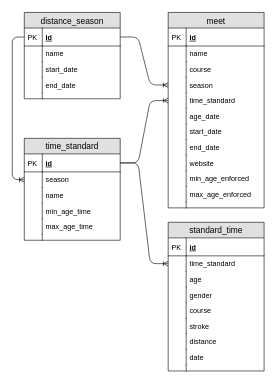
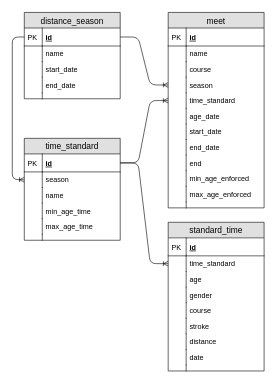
  <mxCell id="0" />
  <mxCell id="1" parent="0" />
  <mxCell id="2" value="distance_season" style="swimlane;fontStyle=0;childLayout=stackLayout;horizontal=1;startSize=26;fillColor=#e0e0e0;horizontalStack=0;resizeParent=1;resizeParentMax=0;resizeLast=0;collapsible=1;marginBottom=0;swimlaneFillColor=#ffffff;align=center;fontSize=14;" vertex="1" parent="1"><mxGeometry x="40" y="20" width="160" height="144" as="geometry" /></mxCell>
  <mxCell id="3" value="id" style="shape=partialRectangle;top=0;left=0;right=0;bottom=1;align=left;verticalAlign=middle;fillColor=none;spacingLeft=34;spacingRight=4;overflow=hidden;rotatable=0;points=[[0,0.5],[1,0.5]];portConstraint=eastwest;dropTarget=0;fontStyle=5;fontSize=12;" vertex="1" parent="2"><mxGeometry y="26" width="160" height="30" as="geometry" /></mxCell>
  <mxCell id="4" value="PK" style="shape=partialRectangle;top=0;left=0;bottom=0;fillColor=none;align=left;verticalAlign=middle;spacingLeft=4;spacingRight=4;overflow=hidden;rotatable=0;points=[];portConstraint=eastwest;part=1;fontSize=12;" vertex="1" connectable="0" parent="3"><mxGeometry width="30" height="30" as="geometry" /></mxCell>
  <mxCell id="5" value="name" style="shape=partialRectangle;top=0;left=0;right=0;bottom=0;align=left;verticalAlign=top;fillColor=none;spacingLeft=34;spacingRight=4;overflow=hidden;rotatable=0;points=[[0,0.5],[1,0.5]];portConstraint=eastwest;dropTarget=0;fontSize=12;" vertex="1" parent="2"><mxGeometry y="56" width="160" height="26" as="geometry" /></mxCell>
  <mxCell id="6" value="" style="shape=partialRectangle;top=0;left=0;bottom=0;fillColor=none;align=left;verticalAlign=top;spacingLeft=4;spacingRight=4;overflow=hidden;rotatable=0;points=[];portConstraint=eastwest;part=1;fontSize=12;" vertex="1" connectable="0" parent="5"><mxGeometry width="30" height="26" as="geometry" /></mxCell>
  <mxCell id="7" value="start_date" style="shape=partialRectangle;top=0;left=0;right=0;bottom=0;align=left;verticalAlign=top;fillColor=none;spacingLeft=34;spacingRight=4;overflow=hidden;rotatable=0;points=[[0,0.5],[1,0.5]];portConstraint=eastwest;dropTarget=0;fontSize=12;" vertex="1" parent="2"><mxGeometry y="82" width="160" height="26" as="geometry" /></mxCell>
  <mxCell id="8" value="" style="shape=partialRectangle;top=0;left=0;bottom=0;fillColor=none;align=left;verticalAlign=top;spacingLeft=4;spacingRight=4;overflow=hidden;rotatable=0;points=[];portConstraint=eastwest;part=1;fontSize=12;" vertex="1" connectable="0" parent="7"><mxGeometry width="30" height="26" as="geometry" /></mxCell>
  <mxCell id="9" value="end_date" style="shape=partialRectangle;top=0;left=0;right=0;bottom=0;align=left;verticalAlign=top;fillColor=none;spacingLeft=34;spacingRight=4;overflow=hidden;rotatable=0;points=[[0,0.5],[1,0.5]];portConstraint=eastwest;dropTarget=0;fontSize=12;" vertex="1" parent="2"><mxGeometry y="108" width="160" height="26" as="geometry" /></mxCell>
  <mxCell id="10" value="" style="shape=partialRectangle;top=0;left=0;bottom=0;fillColor=none;align=left;verticalAlign=top;spacingLeft=4;spacingRight=4;overflow=hidden;rotatable=0;points=[];portConstraint=eastwest;part=1;fontSize=12;" vertex="1" connectable="0" parent="9"><mxGeometry width="30" height="26" as="geometry" /></mxCell>
  <mxCell id="11" value="" style="shape=partialRectangle;top=0;left=0;right=0;bottom=0;align=left;verticalAlign=top;fillColor=none;spacingLeft=34;spacingRight=4;overflow=hidden;rotatable=0;points=[[0,0.5],[1,0.5]];portConstraint=eastwest;dropTarget=0;fontSize=12;" vertex="1" parent="2"><mxGeometry y="134" width="160" height="10" as="geometry" /></mxCell>
  <mxCell id="12" value="" style="shape=partialRectangle;top=0;left=0;bottom=0;fillColor=none;align=left;verticalAlign=top;spacingLeft=4;spacingRight=4;overflow=hidden;rotatable=0;points=[];portConstraint=eastwest;part=1;fontSize=12;" vertex="1" connectable="0" parent="11"><mxGeometry width="30" height="10" as="geometry" /></mxCell>
  <mxCell id="13" value="time_standard" style="swimlane;fontStyle=0;childLayout=stackLayout;horizontal=1;startSize=26;fillColor=#e0e0e0;horizontalStack=0;resizeParent=1;resizeParentMax=0;resizeLast=0;collapsible=1;marginBottom=0;swimlaneFillColor=#ffffff;align=center;fontSize=14;" vertex="1" parent="1"><mxGeometry x="40" y="230" width="160" height="170" as="geometry" /></mxCell>
  <mxCell id="14" value="id" style="shape=partialRectangle;top=0;left=0;right=0;bottom=1;align=left;verticalAlign=middle;fillColor=none;spacingLeft=34;spacingRight=4;overflow=hidden;rotatable=0;points=[[0,0.5],[1,0.5]];portConstraint=eastwest;dropTarget=0;fontStyle=5;fontSize=12;" vertex="1" parent="13"><mxGeometry y="26" width="160" height="30" as="geometry" /></mxCell>
  <mxCell id="15" value="PK" style="shape=partialRectangle;top=0;left=0;bottom=0;fillColor=none;align=left;verticalAlign=middle;spacingLeft=4;spacingRight=4;overflow=hidden;rotatable=0;points=[];portConstraint=eastwest;part=1;fontSize=12;" vertex="1" connectable="0" parent="14"><mxGeometry width="30" height="30" as="geometry" /></mxCell>
  <mxCell id="16" value="season" style="shape=partialRectangle;top=0;left=0;right=0;bottom=0;align=left;verticalAlign=top;fillColor=none;spacingLeft=34;spacingRight=4;overflow=hidden;rotatable=0;points=[[0,0.5],[1,0.5]];portConstraint=eastwest;dropTarget=0;fontSize=12;" vertex="1" parent="13"><mxGeometry y="56" width="160" height="26" as="geometry" /></mxCell>
  <mxCell id="17" value="" style="shape=partialRectangle;top=0;left=0;bottom=0;fillColor=none;align=left;verticalAlign=top;spacingLeft=4;spacingRight=4;overflow=hidden;rotatable=0;points=[];portConstraint=eastwest;part=1;fontSize=12;" vertex="1" connectable="0" parent="16"><mxGeometry width="30" height="26" as="geometry" /></mxCell>
  <mxCell id="18" value="name" style="shape=partialRectangle;top=0;left=0;right=0;bottom=0;align=left;verticalAlign=top;fillColor=none;spacingLeft=34;spacingRight=4;overflow=hidden;rotatable=0;points=[[0,0.5],[1,0.5]];portConstraint=eastwest;dropTarget=0;fontSize=12;" vertex="1" parent="13"><mxGeometry y="82" width="160" height="26" as="geometry" /></mxCell>
  <mxCell id="19" value="" style="shape=partialRectangle;top=0;left=0;bottom=0;fillColor=none;align=left;verticalAlign=top;spacingLeft=4;spacingRight=4;overflow=hidden;rotatable=0;points=[];portConstraint=eastwest;part=1;fontSize=12;" vertex="1" connectable="0" parent="18"><mxGeometry width="30" height="26" as="geometry" /></mxCell>
  <mxCell id="20" value="min_age_time" style="shape=partialRectangle;top=0;left=0;right=0;bottom=0;align=left;verticalAlign=top;fillColor=none;spacingLeft=34;spacingRight=4;overflow=hidden;rotatable=0;points=[[0,0.5],[1,0.5]];portConstraint=eastwest;dropTarget=0;fontSize=12;" vertex="1" parent="13"><mxGeometry y="108" width="160" height="26" as="geometry" /></mxCell>
  <mxCell id="21" value="" style="shape=partialRectangle;top=0;left=0;bottom=0;fillColor=none;align=left;verticalAlign=top;spacingLeft=4;spacingRight=4;overflow=hidden;rotatable=0;points=[];portConstraint=eastwest;part=1;fontSize=12;" vertex="1" connectable="0" parent="20"><mxGeometry width="30" height="26" as="geometry" /></mxCell>
  <mxCell id="22" value="max_age_time" style="shape=partialRectangle;top=0;left=0;right=0;bottom=0;align=left;verticalAlign=top;fillColor=none;spacingLeft=34;spacingRight=4;overflow=hidden;rotatable=0;points=[[0,0.5],[1,0.5]];portConstraint=eastwest;dropTarget=0;fontSize=12;" vertex="1" parent="13"><mxGeometry y="134" width="160" height="26" as="geometry" /></mxCell>
  <mxCell id="23" value="" style="shape=partialRectangle;top=0;left=0;bottom=0;fillColor=none;align=left;verticalAlign=top;spacingLeft=4;spacingRight=4;overflow=hidden;rotatable=0;points=[];portConstraint=eastwest;part=1;fontSize=12;" vertex="1" connectable="0" parent="22"><mxGeometry width="30" height="26" as="geometry" /></mxCell>
  <mxCell id="24" value="" style="shape=partialRectangle;top=0;left=0;right=0;bottom=0;align=left;verticalAlign=top;fillColor=none;spacingLeft=34;spacingRight=4;overflow=hidden;rotatable=0;points=[[0,0.5],[1,0.5]];portConstraint=eastwest;dropTarget=0;fontSize=12;" vertex="1" parent="13"><mxGeometry y="160" width="160" height="10" as="geometry" /></mxCell>
  <mxCell id="25" value="" style="shape=partialRectangle;top=0;left=0;bottom=0;fillColor=none;align=left;verticalAlign=top;spacingLeft=4;spacingRight=4;overflow=hidden;rotatable=0;points=[];portConstraint=eastwest;part=1;fontSize=12;" vertex="1" connectable="0" parent="24"><mxGeometry width="30" height="10" as="geometry" /></mxCell>
  <mxCell id="26" value="standard_time" style="swimlane;fontStyle=0;childLayout=stackLayout;horizontal=1;startSize=26;fillColor=#e0e0e0;horizontalStack=0;resizeParent=1;resizeParentMax=0;resizeLast=0;collapsible=1;marginBottom=0;swimlaneFillColor=#ffffff;align=center;fontSize=14;" vertex="1" parent="1"><mxGeometry x="280" y="370" width="160" height="248" as="geometry" /></mxCell>
  <mxCell id="27" value="id" style="shape=partialRectangle;top=0;left=0;right=0;bottom=1;align=left;verticalAlign=middle;fillColor=none;spacingLeft=34;spacingRight=4;overflow=hidden;rotatable=0;points=[[0,0.5],[1,0.5]];portConstraint=eastwest;dropTarget=0;fontStyle=5;fontSize=12;" vertex="1" parent="26"><mxGeometry y="26" width="160" height="30" as="geometry" /></mxCell>
  <mxCell id="28" value="PK" style="shape=partialRectangle;top=0;left=0;bottom=0;fillColor=none;align=left;verticalAlign=middle;spacingLeft=4;spacingRight=4;overflow=hidden;rotatable=0;points=[];portConstraint=eastwest;part=1;fontSize=12;" vertex="1" connectable="0" parent="27"><mxGeometry width="30" height="30" as="geometry" /></mxCell>
  <mxCell id="29" value="time_standard" style="shape=partialRectangle;top=0;left=0;right=0;bottom=0;align=left;verticalAlign=top;fillColor=none;spacingLeft=34;spacingRight=4;overflow=hidden;rotatable=0;points=[[0,0.5],[1,0.5]];portConstraint=eastwest;dropTarget=0;fontSize=12;" vertex="1" parent="26"><mxGeometry y="56" width="160" height="26" as="geometry" /></mxCell>
  <mxCell id="30" value="" style="shape=partialRectangle;top=0;left=0;bottom=0;fillColor=none;align=left;verticalAlign=top;spacingLeft=4;spacingRight=4;overflow=hidden;rotatable=0;points=[];portConstraint=eastwest;part=1;fontSize=12;" vertex="1" connectable="0" parent="29"><mxGeometry width="30" height="26" as="geometry" /></mxCell>
  <mxCell id="31" value="age" style="shape=partialRectangle;top=0;left=0;right=0;bottom=0;align=left;verticalAlign=top;fillColor=none;spacingLeft=34;spacingRight=4;overflow=hidden;rotatable=0;points=[[0,0.5],[1,0.5]];portConstraint=eastwest;dropTarget=0;fontSize=12;" vertex="1" parent="26"><mxGeometry y="82" width="160" height="26" as="geometry" /></mxCell>
  <mxCell id="32" value="" style="shape=partialRectangle;top=0;left=0;bottom=0;fillColor=none;align=left;verticalAlign=top;spacingLeft=4;spacingRight=4;overflow=hidden;rotatable=0;points=[];portConstraint=eastwest;part=1;fontSize=12;" vertex="1" connectable="0" parent="31"><mxGeometry width="30" height="26" as="geometry" /></mxCell>
  <mxCell id="33" value="gender" style="shape=partialRectangle;top=0;left=0;right=0;bottom=0;align=left;verticalAlign=top;fillColor=none;spacingLeft=34;spacingRight=4;overflow=hidden;rotatable=0;points=[[0,0.5],[1,0.5]];portConstraint=eastwest;dropTarget=0;fontSize=12;" vertex="1" parent="26"><mxGeometry y="108" width="160" height="26" as="geometry" /></mxCell>
  <mxCell id="34" value="" style="shape=partialRectangle;top=0;left=0;bottom=0;fillColor=none;align=left;verticalAlign=top;spacingLeft=4;spacingRight=4;overflow=hidden;rotatable=0;points=[];portConstraint=eastwest;part=1;fontSize=12;" vertex="1" connectable="0" parent="33"><mxGeometry width="30" height="26" as="geometry" /></mxCell>
  <mxCell id="35" value="course" style="shape=partialRectangle;top=0;left=0;right=0;bottom=0;align=left;verticalAlign=top;fillColor=none;spacingLeft=34;spacingRight=4;overflow=hidden;rotatable=0;points=[[0,0.5],[1,0.5]];portConstraint=eastwest;dropTarget=0;fontSize=12;" vertex="1" parent="26"><mxGeometry y="134" width="160" height="26" as="geometry" /></mxCell>
  <mxCell id="36" value="" style="shape=partialRectangle;top=0;left=0;bottom=0;fillColor=none;align=left;verticalAlign=top;spacingLeft=4;spacingRight=4;overflow=hidden;rotatable=0;points=[];portConstraint=eastwest;part=1;fontSize=12;" vertex="1" connectable="0" parent="35"><mxGeometry width="30" height="26" as="geometry" /></mxCell>
  <mxCell id="37" value="stroke" style="shape=partialRectangle;top=0;left=0;right=0;bottom=0;align=left;verticalAlign=top;fillColor=none;spacingLeft=34;spacingRight=4;overflow=hidden;rotatable=0;points=[[0,0.5],[1,0.5]];portConstraint=eastwest;dropTarget=0;fontSize=12;" vertex="1" parent="26"><mxGeometry y="160" width="160" height="26" as="geometry" /></mxCell>
  <mxCell id="38" value="" style="shape=partialRectangle;top=0;left=0;bottom=0;fillColor=none;align=left;verticalAlign=top;spacingLeft=4;spacingRight=4;overflow=hidden;rotatable=0;points=[];portConstraint=eastwest;part=1;fontSize=12;" vertex="1" connectable="0" parent="37"><mxGeometry width="30" height="26" as="geometry" /></mxCell>
  <mxCell id="39" value="distance" style="shape=partialRectangle;top=0;left=0;right=0;bottom=0;align=left;verticalAlign=top;fillColor=none;spacingLeft=34;spacingRight=4;overflow=hidden;rotatable=0;points=[[0,0.5],[1,0.5]];portConstraint=eastwest;dropTarget=0;fontSize=12;" vertex="1" parent="26"><mxGeometry y="186" width="160" height="26" as="geometry" /></mxCell>
  <mxCell id="40" value="" style="shape=partialRectangle;top=0;left=0;bottom=0;fillColor=none;align=left;verticalAlign=top;spacingLeft=4;spacingRight=4;overflow=hidden;rotatable=0;points=[];portConstraint=eastwest;part=1;fontSize=12;" vertex="1" connectable="0" parent="39"><mxGeometry width="30" height="26" as="geometry" /></mxCell>
  <mxCell id="41" value="date" style="shape=partialRectangle;top=0;left=0;right=0;bottom=0;align=left;verticalAlign=top;fillColor=none;spacingLeft=34;spacingRight=4;overflow=hidden;rotatable=0;points=[[0,0.5],[1,0.5]];portConstraint=eastwest;dropTarget=0;fontSize=12;" vertex="1" parent="26"><mxGeometry y="212" width="160" height="26" as="geometry" /></mxCell>
  <mxCell id="42" value="" style="shape=partialRectangle;top=0;left=0;bottom=0;fillColor=none;align=left;verticalAlign=top;spacingLeft=4;spacingRight=4;overflow=hidden;rotatable=0;points=[];portConstraint=eastwest;part=1;fontSize=12;" vertex="1" connectable="0" parent="41"><mxGeometry width="30" height="26" as="geometry" /></mxCell>
  <mxCell id="43" value="" style="shape=partialRectangle;top=0;left=0;right=0;bottom=0;align=left;verticalAlign=top;fillColor=none;spacingLeft=34;spacingRight=4;overflow=hidden;rotatable=0;points=[[0,0.5],[1,0.5]];portConstraint=eastwest;dropTarget=0;fontSize=12;" vertex="1" parent="26"><mxGeometry y="238" width="160" height="10" as="geometry" /></mxCell>
  <mxCell id="44" value="" style="shape=partialRectangle;top=0;left=0;bottom=0;fillColor=none;align=left;verticalAlign=top;spacingLeft=4;spacingRight=4;overflow=hidden;rotatable=0;points=[];portConstraint=eastwest;part=1;fontSize=12;" vertex="1" connectable="0" parent="43"><mxGeometry width="30" height="10" as="geometry" /></mxCell>
  <mxCell id="45" value="meet" style="swimlane;fontStyle=0;childLayout=stackLayout;horizontal=1;startSize=26;fillColor=#e0e0e0;horizontalStack=0;resizeParent=1;resizeParentMax=0;resizeLast=0;collapsible=1;marginBottom=0;swimlaneFillColor=#ffffff;align=center;fontSize=14;" vertex="1" parent="1"><mxGeometry x="280" y="20" width="160" height="326" as="geometry" /></mxCell>
  <mxCell id="46" value="id" style="shape=partialRectangle;top=0;left=0;right=0;bottom=1;align=left;verticalAlign=middle;fillColor=none;spacingLeft=34;spacingRight=4;overflow=hidden;rotatable=0;points=[[0,0.5],[1,0.5]];portConstraint=eastwest;dropTarget=0;fontStyle=5;fontSize=12;" vertex="1" parent="45"><mxGeometry y="26" width="160" height="30" as="geometry" /></mxCell>
  <mxCell id="47" value="PK" style="shape=partialRectangle;top=0;left=0;bottom=0;fillColor=none;align=left;verticalAlign=middle;spacingLeft=4;spacingRight=4;overflow=hidden;rotatable=0;points=[];portConstraint=eastwest;part=1;fontSize=12;" vertex="1" connectable="0" parent="46"><mxGeometry width="30" height="30" as="geometry" /></mxCell>
  <mxCell id="48" value="name" style="shape=partialRectangle;top=0;left=0;right=0;bottom=0;align=left;verticalAlign=top;fillColor=none;spacingLeft=34;spacingRight=4;overflow=hidden;rotatable=0;points=[[0,0.5],[1,0.5]];portConstraint=eastwest;dropTarget=0;fontSize=12;" vertex="1" parent="45"><mxGeometry y="56" width="160" height="26" as="geometry" /></mxCell>
  <mxCell id="49" value="" style="shape=partialRectangle;top=0;left=0;bottom=0;fillColor=none;align=left;verticalAlign=top;spacingLeft=4;spacingRight=4;overflow=hidden;rotatable=0;points=[];portConstraint=eastwest;part=1;fontSize=12;" vertex="1" connectable="0" parent="48"><mxGeometry width="30" height="26" as="geometry" /></mxCell>
  <mxCell id="50" value="course" style="shape=partialRectangle;top=0;left=0;right=0;bottom=0;align=left;verticalAlign=top;fillColor=none;spacingLeft=34;spacingRight=4;overflow=hidden;rotatable=0;points=[[0,0.5],[1,0.5]];portConstraint=eastwest;dropTarget=0;fontSize=12;" vertex="1" parent="45"><mxGeometry y="82" width="160" height="26" as="geometry" /></mxCell>
  <mxCell id="51" value="" style="shape=partialRectangle;top=0;left=0;bottom=0;fillColor=none;align=left;verticalAlign=top;spacingLeft=4;spacingRight=4;overflow=hidden;rotatable=0;points=[];portConstraint=eastwest;part=1;fontSize=12;" vertex="1" connectable="0" parent="50"><mxGeometry width="30" height="26" as="geometry" /></mxCell>
  <mxCell id="52" value="season" style="shape=partialRectangle;top=0;left=0;right=0;bottom=0;align=left;verticalAlign=top;fillColor=none;spacingLeft=34;spacingRight=4;overflow=hidden;rotatable=0;points=[[0,0.5],[1,0.5]];portConstraint=eastwest;dropTarget=0;fontSize=12;" vertex="1" parent="45"><mxGeometry y="108" width="160" height="26" as="geometry" /></mxCell>
  <mxCell id="53" value="" style="shape=partialRectangle;top=0;left=0;bottom=0;fillColor=none;align=left;verticalAlign=top;spacingLeft=4;spacingRight=4;overflow=hidden;rotatable=0;points=[];portConstraint=eastwest;part=1;fontSize=12;" vertex="1" connectable="0" parent="52"><mxGeometry width="30" height="26" as="geometry" /></mxCell>
  <mxCell id="54" value="time_standard" style="shape=partialRectangle;top=0;left=0;right=0;bottom=0;align=left;verticalAlign=top;fillColor=none;spacingLeft=34;spacingRight=4;overflow=hidden;rotatable=0;points=[[0,0.5],[1,0.5]];portConstraint=eastwest;dropTarget=0;fontSize=12;" vertex="1" parent="45"><mxGeometry y="134" width="160" height="26" as="geometry" /></mxCell>
  <mxCell id="55" value="" style="shape=partialRectangle;top=0;left=0;bottom=0;fillColor=none;align=left;verticalAlign=top;spacingLeft=4;spacingRight=4;overflow=hidden;rotatable=0;points=[];portConstraint=eastwest;part=1;fontSize=12;" vertex="1" connectable="0" parent="54"><mxGeometry width="30" height="26" as="geometry" /></mxCell>
  <mxCell id="56" value="age_date" style="shape=partialRectangle;top=0;left=0;right=0;bottom=0;align=left;verticalAlign=top;fillColor=none;spacingLeft=34;spacingRight=4;overflow=hidden;rotatable=0;points=[[0,0.5],[1,0.5]];portConstraint=eastwest;dropTarget=0;fontSize=12;" vertex="1" parent="45"><mxGeometry y="160" width="160" height="26" as="geometry" /></mxCell>
  <mxCell id="57" value="" style="shape=partialRectangle;top=0;left=0;bottom=0;fillColor=none;align=left;verticalAlign=top;spacingLeft=4;spacingRight=4;overflow=hidden;rotatable=0;points=[];portConstraint=eastwest;part=1;fontSize=12;" vertex="1" connectable="0" parent="56"><mxGeometry width="30" height="26" as="geometry" /></mxCell>
  <mxCell id="58" value="start_date" style="shape=partialRectangle;top=0;left=0;right=0;bottom=0;align=left;verticalAlign=top;fillColor=none;spacingLeft=34;spacingRight=4;overflow=hidden;rotatable=0;points=[[0,0.5],[1,0.5]];portConstraint=eastwest;dropTarget=0;fontSize=12;" vertex="1" parent="45"><mxGeometry y="186" width="160" height="26" as="geometry" /></mxCell>
  <mxCell id="59" value="" style="shape=partialRectangle;top=0;left=0;bottom=0;fillColor=none;align=left;verticalAlign=top;spacingLeft=4;spacingRight=4;overflow=hidden;rotatable=0;points=[];portConstraint=eastwest;part=1;fontSize=12;" vertex="1" connectable="0" parent="58"><mxGeometry width="30" height="26" as="geometry" /></mxCell>
  <mxCell id="60" value="end_date" style="shape=partialRectangle;top=0;left=0;right=0;bottom=0;align=left;verticalAlign=top;fillColor=none;spacingLeft=34;spacingRight=4;overflow=hidden;rotatable=0;points=[[0,0.5],[1,0.5]];portConstraint=eastwest;dropTarget=0;fontSize=12;" vertex="1" parent="45"><mxGeometry y="212" width="160" height="26" as="geometry" /></mxCell>
  <mxCell id="61" value="" style="shape=partialRectangle;top=0;left=0;bottom=0;fillColor=none;align=left;verticalAlign=top;spacingLeft=4;spacingRight=4;overflow=hidden;rotatable=0;points=[];portConstraint=eastwest;part=1;fontSize=12;" vertex="1" connectable="0" parent="60"><mxGeometry width="30" height="26" as="geometry" /></mxCell>
- <mxCell id="62" value="website" style="shape=partialRectangle;top=0;left=0;right=0;bottom=0;align=left;verticalAlign=top;fillColor=none;spacingLeft=34;spacingRight=4;overflow=hidden;rotatable=0;points=[[0,0.5],[1,0.5]];portConstraint=eastwest;dropTarget=0;fontSize=12;" vertex="1" parent="45"><mxGeometry y="238" width="160" height="26" as="geometry" /></mxCell>
+ <mxCell id="62" value="end" style="shape=partialRectangle;top=0;left=0;right=0;bottom=0;align=left;verticalAlign=top;fillColor=none;spacingLeft=34;spacingRight=4;overflow=hidden;rotatable=0;points=[[0,0.5],[1,0.5]];portConstraint=eastwest;dropTarget=0;fontSize=12;" vertex="1" parent="45"><mxGeometry y="238" width="160" height="26" as="geometry" /></mxCell>
  <mxCell id="63" value="" style="shape=partialRectangle;top=0;left=0;bottom=0;fillColor=none;align=left;verticalAlign=top;spacingLeft=4;spacingRight=4;overflow=hidden;rotatable=0;points=[];portConstraint=eastwest;part=1;fontSize=12;" vertex="1" connectable="0" parent="62"><mxGeometry width="30" height="26" as="geometry" /></mxCell>
  <mxCell id="64" value="min_age_enforced" style="shape=partialRectangle;top=0;left=0;right=0;bottom=0;align=left;verticalAlign=top;fillColor=none;spacingLeft=34;spacingRight=4;overflow=hidden;rotatable=0;points=[[0,0.5],[1,0.5]];portConstraint=eastwest;dropTarget=0;fontSize=12;" vertex="1" parent="45"><mxGeometry y="264" width="160" height="26" as="geometry" /></mxCell>
  <mxCell id="65" value="" style="shape=partialRectangle;top=0;left=0;bottom=0;fillColor=none;align=left;verticalAlign=top;spacingLeft=4;spacingRight=4;overflow=hidden;rotatable=0;points=[];portConstraint=eastwest;part=1;fontSize=12;" vertex="1" connectable="0" parent="64"><mxGeometry width="30" height="26" as="geometry" /></mxCell>
  <mxCell id="66" value="max_age_enforced" style="shape=partialRectangle;top=0;left=0;right=0;bottom=0;align=left;verticalAlign=top;fillColor=none;spacingLeft=34;spacingRight=4;overflow=hidden;rotatable=0;points=[[0,0.5],[1,0.5]];portConstraint=eastwest;dropTarget=0;fontSize=12;" vertex="1" parent="45"><mxGeometry y="290" width="160" height="26" as="geometry" /></mxCell>
  <mxCell id="67" value="" style="shape=partialRectangle;top=0;left=0;bottom=0;fillColor=none;align=left;verticalAlign=top;spacingLeft=4;spacingRight=4;overflow=hidden;rotatable=0;points=[];portConstraint=eastwest;part=1;fontSize=12;" vertex="1" connectable="0" parent="66"><mxGeometry width="30" height="26" as="geometry" /></mxCell>
  <mxCell id="68" value="" style="shape=partialRectangle;top=0;left=0;right=0;bottom=0;align=left;verticalAlign=top;fillColor=none;spacingLeft=34;spacingRight=4;overflow=hidden;rotatable=0;points=[[0,0.5],[1,0.5]];portConstraint=eastwest;dropTarget=0;fontSize=12;" vertex="1" parent="45"><mxGeometry y="316" width="160" height="10" as="geometry" /></mxCell>
  <mxCell id="69" value="" style="shape=partialRectangle;top=0;left=0;bottom=0;fillColor=none;align=left;verticalAlign=top;spacingLeft=4;spacingRight=4;overflow=hidden;rotatable=0;points=[];portConstraint=eastwest;part=1;fontSize=12;" vertex="1" connectable="0" parent="68"><mxGeometry width="30" height="10" as="geometry" /></mxCell>
  <mxCell id="70" value="" style="edgeStyle=orthogonalEdgeStyle;fontSize=12;html=1;endArrow=ERoneToMany;entryX=0;entryY=0.5;entryDx=0;entryDy=0;exitX=0;exitY=0.5;exitDx=0;exitDy=0;" edge="1" parent="1" source="3" target="16"><mxGeometry width="100" height="100" relative="1" as="geometry"><mxPoint x="40" y="770" as="sourcePoint" /><mxPoint x="140" y="670" as="targetPoint" /><Array as="points"><mxPoint x="20" y="61" /><mxPoint x="20" y="299" /></Array></mxGeometry></mxCell>
  <mxCell id="71" value="" style="edgeStyle=entityRelationEdgeStyle;fontSize=12;html=1;endArrow=ERoneToMany;" edge="1" parent="1" source="3" target="52"><mxGeometry width="100" height="100" relative="1" as="geometry"><mxPoint x="10" y="740" as="sourcePoint" /><mxPoint x="110" y="640" as="targetPoint" /></mxGeometry></mxCell>
  <mxCell id="72" value="" style="edgeStyle=entityRelationEdgeStyle;fontSize=12;html=1;endArrow=ERoneToMany;" edge="1" parent="1" source="14" target="29"><mxGeometry width="100" height="100" relative="1" as="geometry"><mxPoint x="10" y="740" as="sourcePoint" /><mxPoint x="110" y="640" as="targetPoint" /></mxGeometry></mxCell>
  <mxCell id="73" value="" style="edgeStyle=entityRelationEdgeStyle;fontSize=12;html=1;endArrow=ERoneToMany;" edge="1" parent="1" source="14" target="54"><mxGeometry width="100" height="100" relative="1" as="geometry"><mxPoint x="10" y="740" as="sourcePoint" /><mxPoint x="110" y="640" as="targetPoint" /></mxGeometry></mxCell>
